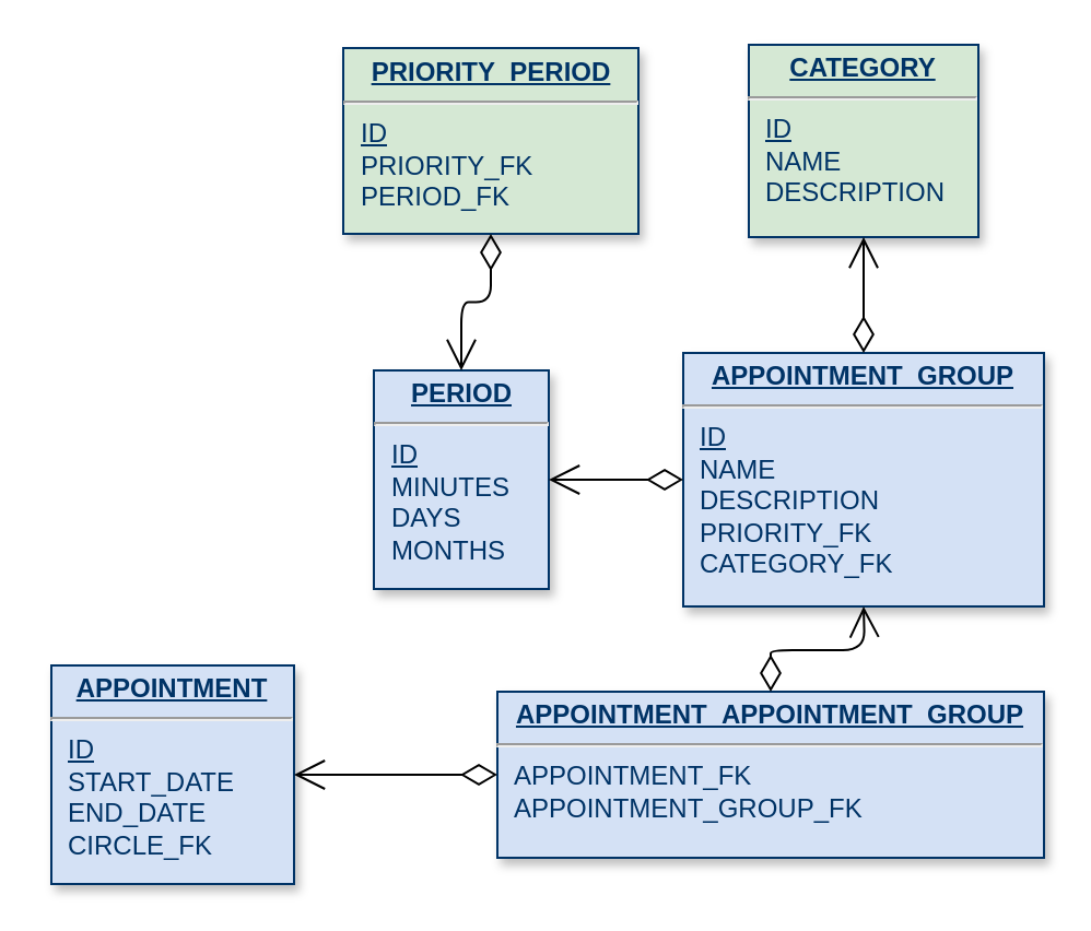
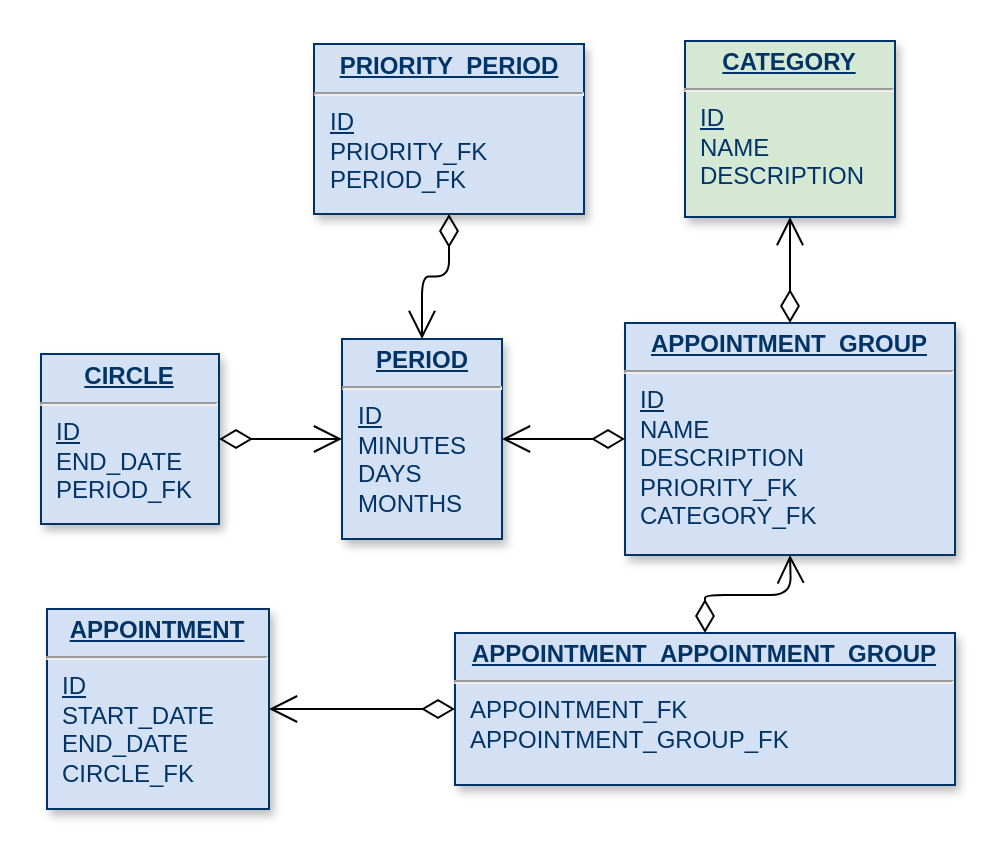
  <mxCell id="0" />
  <mxCell id="1" parent="0" />
- <mxCell id="2" value="&lt;p style=&quot;margin: 0px ; margin-top: 4px ; text-align: center ; text-decoration: underline&quot;&gt;&lt;strong&gt;PRIORITY_PERIOD&lt;/strong&gt;&lt;/p&gt;&lt;hr&gt;&lt;p style=&quot;margin: 0px ; margin-left: 8px&quot;&gt;&lt;u&gt;ID&lt;/u&gt;&lt;/p&gt;&lt;p style=&quot;margin: 0px ; margin-left: 8px&quot;&gt;PRIORITY_FK&lt;/p&gt;&lt;p style=&quot;margin: 0px ; margin-left: 8px&quot;&gt;PERIOD_FK&lt;/p&gt;" style="verticalAlign=top;align=left;overflow=fill;fontSize=12;fontFamily=Helvetica;html=1;strokeColor=#003366;shadow=1;fillColor=#d5e8d4;fontColor=#003366;" vertex="1" parent="1"><mxGeometry x="156.5" y="21.5" width="135" height="85" as="geometry" /></mxCell>
+ <mxCell id="2" value="&lt;p style=&quot;margin: 0px ; margin-top: 4px ; text-align: center ; text-decoration: underline&quot;&gt;&lt;strong&gt;PRIORITY_PERIOD&lt;/strong&gt;&lt;/p&gt;&lt;hr&gt;&lt;p style=&quot;margin: 0px ; margin-left: 8px&quot;&gt;&lt;u&gt;ID&lt;/u&gt;&lt;/p&gt;&lt;p style=&quot;margin: 0px ; margin-left: 8px&quot;&gt;PRIORITY_FK&lt;/p&gt;&lt;p style=&quot;margin: 0px ; margin-left: 8px&quot;&gt;PERIOD_FK&lt;/p&gt;" style="verticalAlign=top;align=left;overflow=fill;fontSize=12;fontFamily=Helvetica;html=1;strokeColor=#003366;shadow=1;fillColor=#D4E1F5;fontColor=#003366" vertex="1" parent="1"><mxGeometry x="156.5" y="21.5" width="135" height="85" as="geometry" /></mxCell>
  <mxCell id="3" value="&lt;p style=&quot;margin: 0px ; margin-top: 4px ; text-align: center ; text-decoration: underline&quot;&gt;&lt;strong&gt;PERIOD&lt;/strong&gt;&lt;/p&gt;&lt;hr&gt;&lt;p style=&quot;margin: 0px ; margin-left: 8px&quot;&gt;&lt;u&gt;ID&lt;/u&gt;&lt;/p&gt;&lt;p style=&quot;margin: 0px ; margin-left: 8px&quot;&gt;MINUTES&lt;/p&gt;&lt;p style=&quot;margin: 0px ; margin-left: 8px&quot;&gt;DAYS&lt;/p&gt;&lt;p style=&quot;margin: 0px ; margin-left: 8px&quot;&gt;MONTHS&lt;/p&gt;" style="verticalAlign=top;align=left;overflow=fill;fontSize=12;fontFamily=Helvetica;html=1;strokeColor=#003366;shadow=1;fillColor=#D4E1F5;fontColor=#003366" vertex="1" parent="1"><mxGeometry x="170.5" y="169" width="80" height="100" as="geometry" /></mxCell>
+ <mxCell id="4" value="&lt;p style=&quot;margin: 0px ; margin-top: 4px ; text-align: center ; text-decoration: underline&quot;&gt;&lt;strong&gt;CIRCLE&lt;/strong&gt;&lt;/p&gt;&lt;hr&gt;&lt;p style=&quot;margin: 0px ; margin-left: 8px&quot;&gt;&lt;u&gt;ID&lt;/u&gt;&lt;/p&gt;&lt;p style=&quot;margin: 0px ; margin-left: 8px&quot;&gt;END_DATE&lt;/p&gt;&lt;p style=&quot;margin: 0px ; margin-left: 8px&quot;&gt;PERIOD_FK&lt;/p&gt;" style="verticalAlign=top;align=left;overflow=fill;fontSize=12;fontFamily=Helvetica;html=1;strokeColor=#003366;shadow=1;fillColor=#D4E1F5;fontColor=#003366" vertex="1" parent="1"><mxGeometry x="20" y="176.5" width="89" height="85" as="geometry" /></mxCell>
  <mxCell id="5" value="&lt;p style=&quot;margin: 0px ; margin-top: 4px ; text-align: center ; text-decoration: underline&quot;&gt;&lt;b&gt;CATEGORY&lt;/b&gt;&lt;/p&gt;&lt;hr&gt;&lt;p style=&quot;margin: 0px ; margin-left: 8px&quot;&gt;&lt;u&gt;ID&lt;/u&gt;&lt;/p&gt;&lt;p style=&quot;margin: 0px ; margin-left: 8px&quot;&gt;NAME&lt;/p&gt;&lt;p style=&quot;margin: 0px ; margin-left: 8px&quot;&gt;DESCRIPTION&lt;/p&gt;" style="verticalAlign=top;align=left;overflow=fill;fontSize=12;fontFamily=Helvetica;html=1;strokeColor=#003366;shadow=1;fillColor=#d5e8d4;fontColor=#003366;" vertex="1" parent="1"><mxGeometry x="342" y="20" width="105" height="88" as="geometry" /></mxCell>
  <mxCell id="6" value="&lt;p style=&quot;margin: 0px ; margin-top: 4px ; text-align: center ; text-decoration: underline&quot;&gt;&lt;b&gt;APPOINTMENT_GROUP&lt;/b&gt;&lt;/p&gt;&lt;hr&gt;&lt;p style=&quot;margin: 0px ; margin-left: 8px&quot;&gt;&lt;u&gt;ID&lt;/u&gt;&lt;/p&gt;&lt;p style=&quot;margin: 0px ; margin-left: 8px&quot;&gt;NAME&lt;/p&gt;&lt;p style=&quot;margin: 0px ; margin-left: 8px&quot;&gt;DESCRIPTION&lt;/p&gt;&lt;p style=&quot;margin: 0px ; margin-left: 8px&quot;&gt;PRIORITY_FK&lt;/p&gt;&lt;p style=&quot;margin: 0px ; margin-left: 8px&quot;&gt;CATEGORY_FK&lt;/p&gt;" style="verticalAlign=top;align=left;overflow=fill;fontSize=12;fontFamily=Helvetica;html=1;strokeColor=#003366;shadow=1;fillColor=#D4E1F5;fontColor=#003366" vertex="1" parent="1"><mxGeometry x="312" y="161" width="165" height="116" as="geometry" /></mxCell>
  <mxCell id="7" value="&lt;p style=&quot;margin: 0px ; margin-top: 4px ; text-align: center ; text-decoration: underline&quot;&gt;&lt;strong&gt;APPOINTMENT_APPOINTMENT_GROUP&lt;/strong&gt;&lt;/p&gt;&lt;hr&gt;&lt;p style=&quot;margin: 0px ; margin-left: 8px&quot;&gt;APPOINTMENT_FK&lt;/p&gt;&lt;p style=&quot;margin: 0px ; margin-left: 8px&quot;&gt;APPOINTMENT_GROUP_FK&lt;/p&gt;" style="verticalAlign=top;align=left;overflow=fill;fontSize=12;fontFamily=Helvetica;html=1;strokeColor=#003366;shadow=1;fillColor=#D4E1F5;fontColor=#003366" vertex="1" parent="1"><mxGeometry x="227" y="316" width="250" height="76" as="geometry" /></mxCell>
  <mxCell id="8" value="&lt;p style=&quot;margin: 0px ; margin-top: 4px ; text-align: center ; text-decoration: underline&quot;&gt;&lt;b&gt;APPOINTMENT&lt;/b&gt;&lt;/p&gt;&lt;hr&gt;&lt;p style=&quot;margin: 0px ; margin-left: 8px&quot;&gt;&lt;u&gt;ID&lt;/u&gt;&lt;/p&gt;&lt;p style=&quot;margin: 0px ; margin-left: 8px&quot;&gt;START_DATE&lt;/p&gt;&lt;p style=&quot;margin: 0px ; margin-left: 8px&quot;&gt;END_DATE&lt;/p&gt;&lt;p style=&quot;margin: 0px ; margin-left: 8px&quot;&gt;CIRCLE_FK&lt;/p&gt;" style="verticalAlign=top;align=left;overflow=fill;fontSize=12;fontFamily=Helvetica;html=1;strokeColor=#003366;shadow=1;fillColor=#D4E1F5;fontColor=#003366" vertex="1" parent="1"><mxGeometry x="23" y="304" width="111" height="100" as="geometry" /></mxCell>
  <mxCell id="9" value="" style="endArrow=open;endSize=12;startArrow=diamondThin;startSize=14;startFill=0;edgeStyle=orthogonalEdgeStyle;exitX=0.5;exitY=1;exitDx=0;exitDy=0;entryX=0.5;entryY=0;entryDx=0;entryDy=0;" edge="1" parent="1" source="2" target="3"><mxGeometry x="-61" y="174.5" as="geometry"><mxPoint x="168.69" y="229.069" as="sourcePoint" /><mxPoint x="119.034" y="229.069" as="targetPoint" /></mxGeometry></mxCell>
  <mxCell id="10" value="" style="endArrow=open;endSize=12;startArrow=diamondThin;startSize=14;startFill=0;edgeStyle=orthogonalEdgeStyle;exitX=0.5;exitY=0;exitDx=0;exitDy=0;" edge="1" parent="1" source="7"><mxGeometry x="-61" y="174.5" as="geometry"><mxPoint x="176.276" y="229.069" as="sourcePoint" /><mxPoint x="394.5" y="277" as="targetPoint" /><Array as="points" /></mxGeometry></mxCell>
  <mxCell id="11" value="" style="endArrow=open;endSize=12;startArrow=diamondThin;startSize=14;startFill=0;edgeStyle=orthogonalEdgeStyle;exitX=0;exitY=0.5;exitDx=0;exitDy=0;entryX=1;entryY=0.5;entryDx=0;entryDy=0;" edge="1" parent="1" source="7" target="8"><mxGeometry x="-51" y="184.5" as="geometry"><mxPoint x="859" y="204" as="sourcePoint" /><mxPoint x="591.448" y="229.069" as="targetPoint" /><Array as="points"><mxPoint x="172.5" y="354" /><mxPoint x="172.5" y="354" /></Array></mxGeometry></mxCell>
  <mxCell id="12" value="" style="endArrow=open;endSize=12;startArrow=diamondThin;startSize=14;startFill=0;edgeStyle=orthogonalEdgeStyle;entryX=0.5;entryY=1;entryDx=0;entryDy=0;exitX=0.5;exitY=0;exitDx=0;exitDy=0;" edge="1" parent="1" source="6" target="5"><mxGeometry x="-51" y="184.5" as="geometry"><mxPoint x="499" y="294" as="sourcePoint" /><mxPoint x="368.69" y="229.069" as="targetPoint" /></mxGeometry></mxCell>
  <mxCell id="13" value="" style="endArrow=open;endSize=12;startArrow=diamondThin;startSize=14;startFill=0;edgeStyle=orthogonalEdgeStyle;exitX=0;exitY=0.5;exitDx=0;exitDy=0;entryX=1;entryY=0.5;entryDx=0;entryDy=0;" edge="1" parent="1" source="6" target="3"><mxGeometry x="-51" y="184.5" as="geometry"><mxPoint x="311.448" y="229.069" as="sourcePoint" /><mxPoint x="368.69" y="229.069" as="targetPoint" /></mxGeometry></mxCell>
+ <mxCell id="14" value="" style="endArrow=open;endSize=12;startArrow=diamondThin;startSize=14;startFill=0;edgeStyle=orthogonalEdgeStyle;exitX=1;exitY=0.5;exitDx=0;exitDy=0;entryX=0;entryY=0.5;entryDx=0;entryDy=0;" edge="1" parent="1" source="4" target="3"><mxGeometry x="-51" y="184.5" as="geometry"><mxPoint x="591.448" y="229.069" as="sourcePoint" /><mxPoint x="534.207" y="229.069" as="targetPoint" /></mxGeometry></mxCell>
